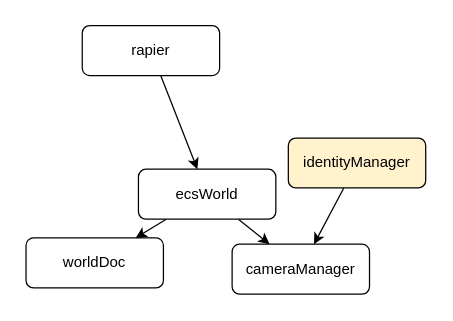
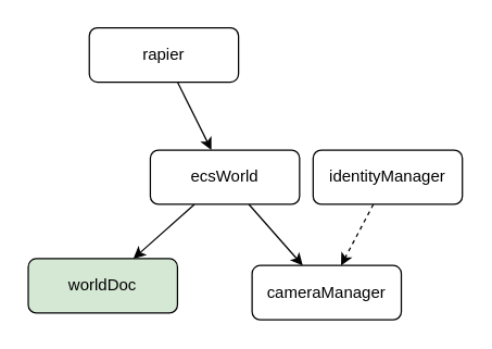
  <mxCell id="0" />
  <mxCell id="1" parent="0" />
  <mxCell id="2" style="edgeStyle=none;html=1;" edge="1" parent="1" source="4" target="7"><mxGeometry relative="1" as="geometry" /></mxCell>
  <mxCell id="3" style="edgeStyle=none;html=1;" edge="1" parent="1" source="4" target="10"><mxGeometry relative="1" as="geometry" /></mxCell>
- <mxCell id="4" value="ecsWorld" style="rounded=1;whiteSpace=wrap;html=1;" vertex="1" parent="1"><mxGeometry x="110" y="135" width="110" height="40" as="geometry" /></mxCell>
- <mxCell id="5" style="edgeStyle=none;html=1;" edge="1" parent="1" source="6" target="7"><mxGeometry relative="1" as="geometry" /></mxCell>
- <mxCell id="6" value="identityManager" style="rounded=1;whiteSpace=wrap;html=1;fillColor=#fff2cc;" vertex="1" parent="1"><mxGeometry x="230" y="110" width="110" height="40" as="geometry" /></mxCell>
+ <mxCell id="4" value="ecsWorld" style="rounded=1;whiteSpace=wrap;html=1;" vertex="1" parent="1"><mxGeometry x="110" y="110" width="110" height="40" as="geometry" /></mxCell>
+ <mxCell id="5" style="edgeStyle=none;html=1;dashed=1;" edge="1" parent="1" source="6" target="7"><mxGeometry relative="1" as="geometry" /></mxCell>
+ <mxCell id="6" value="identityManager" style="rounded=1;whiteSpace=wrap;html=1;" vertex="1" parent="1"><mxGeometry x="230" y="110" width="110" height="40" as="geometry" /></mxCell>
  <mxCell id="7" value="cameraManager" style="rounded=1;whiteSpace=wrap;html=1;" vertex="1" parent="1"><mxGeometry x="185" y="195" width="110" height="40" as="geometry" /></mxCell>
  <mxCell id="8" style="edgeStyle=none;html=1;" edge="1" parent="1" source="9" target="4"><mxGeometry relative="1" as="geometry" /></mxCell>
  <mxCell id="9" value="rapier" style="rounded=1;whiteSpace=wrap;html=1;" vertex="1" parent="1"><mxGeometry x="65" y="20" width="110" height="40" as="geometry" /></mxCell>
- <mxCell id="10" value="worldDoc" style="rounded=1;whiteSpace=wrap;html=1;" vertex="1" parent="1"><mxGeometry x="20" y="190" width="110" height="40" as="geometry" /></mxCell>
+ <mxCell id="10" value="worldDoc" style="rounded=1;whiteSpace=wrap;html=1;fillColor=#d5e8d4;" vertex="1" parent="1"><mxGeometry x="20" y="190" width="110" height="40" as="geometry" /></mxCell>
